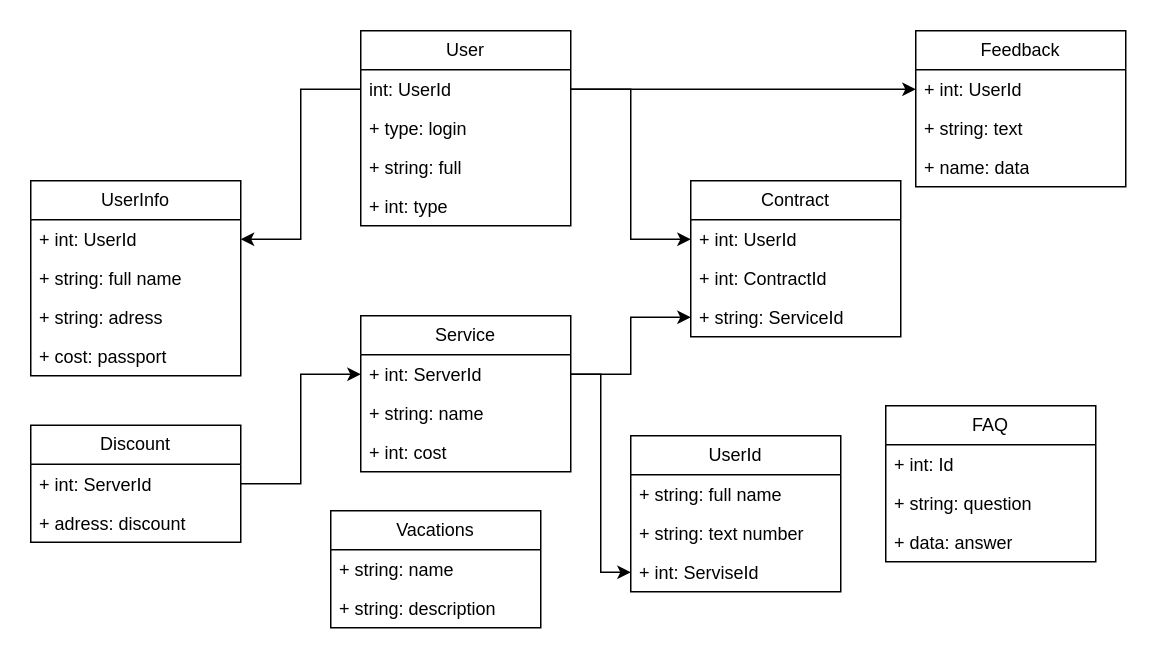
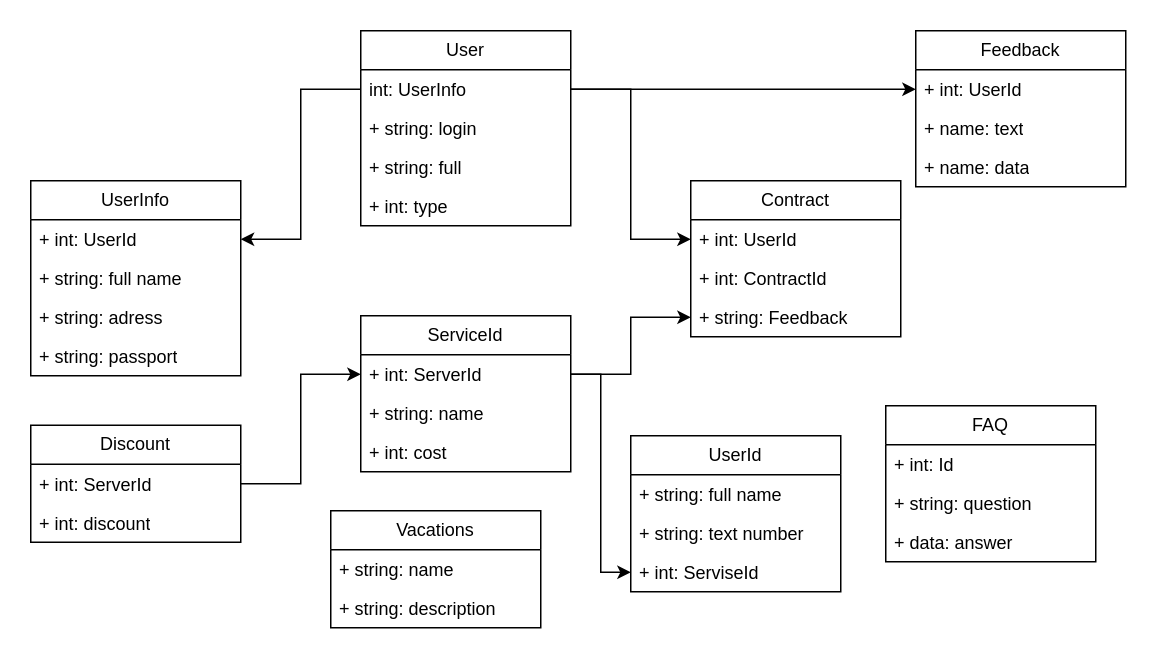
  <mxCell id="0" />
  <mxCell id="1" parent="0" />
  <mxCell id="2" value="UserInfo" style="swimlane;fontStyle=0;childLayout=stackLayout;horizontal=1;startSize=26;fillColor=none;horizontalStack=0;resizeParent=1;resizeParentMax=0;resizeLast=0;collapsible=1;marginBottom=0;whiteSpace=wrap;html=1;" parent="1" vertex="1"><mxGeometry x="20" y="120" width="140" height="130" as="geometry" /></mxCell>
  <mxCell id="3" value="+ int: UserId" style="text;strokeColor=none;fillColor=none;align=left;verticalAlign=top;spacingLeft=4;spacingRight=4;overflow=hidden;rotatable=0;points=[[0,0.5],[1,0.5]];portConstraint=eastwest;whiteSpace=wrap;html=1;" parent="2" vertex="1"><mxGeometry y="26" width="140" height="26" as="geometry" /></mxCell>
  <mxCell id="4" value="+ string: full name" style="text;strokeColor=none;fillColor=none;align=left;verticalAlign=top;spacingLeft=4;spacingRight=4;overflow=hidden;rotatable=0;points=[[0,0.5],[1,0.5]];portConstraint=eastwest;whiteSpace=wrap;html=1;" parent="2" vertex="1"><mxGeometry y="52" width="140" height="26" as="geometry" /></mxCell>
  <mxCell id="5" value="+ string: adress" style="text;strokeColor=none;fillColor=none;align=left;verticalAlign=top;spacingLeft=4;spacingRight=4;overflow=hidden;rotatable=0;points=[[0,0.5],[1,0.5]];portConstraint=eastwest;whiteSpace=wrap;html=1;" parent="2" vertex="1"><mxGeometry y="78" width="140" height="26" as="geometry" /></mxCell>
- <mxCell id="6" value="+ cost: passport" style="text;strokeColor=none;fillColor=none;align=left;verticalAlign=top;spacingLeft=4;spacingRight=4;overflow=hidden;rotatable=0;points=[[0,0.5],[1,0.5]];portConstraint=eastwest;whiteSpace=wrap;html=1;" parent="2" vertex="1"><mxGeometry y="104" width="140" height="26" as="geometry" /></mxCell>
+ <mxCell id="6" value="+ string: passport" style="text;strokeColor=none;fillColor=none;align=left;verticalAlign=top;spacingLeft=4;spacingRight=4;overflow=hidden;rotatable=0;points=[[0,0.5],[1,0.5]];portConstraint=eastwest;whiteSpace=wrap;html=1;" parent="2" vertex="1"><mxGeometry y="104" width="140" height="26" as="geometry" /></mxCell>
  <mxCell id="7" value="User" style="swimlane;fontStyle=0;childLayout=stackLayout;horizontal=1;startSize=26;fillColor=none;horizontalStack=0;resizeParent=1;resizeParentMax=0;resizeLast=0;collapsible=1;marginBottom=0;whiteSpace=wrap;html=1;" parent="1" vertex="1"><mxGeometry x="240" y="20" width="140" height="130" as="geometry" /></mxCell>
- <mxCell id="8" value="int: UserId" style="text;strokeColor=none;fillColor=none;align=left;verticalAlign=top;spacingLeft=4;spacingRight=4;overflow=hidden;rotatable=0;points=[[0,0.5],[1,0.5]];portConstraint=eastwest;whiteSpace=wrap;html=1;" parent="7" vertex="1"><mxGeometry y="26" width="140" height="26" as="geometry" /></mxCell>
- <mxCell id="9" value="+ type: login" style="text;strokeColor=none;fillColor=none;align=left;verticalAlign=top;spacingLeft=4;spacingRight=4;overflow=hidden;rotatable=0;points=[[0,0.5],[1,0.5]];portConstraint=eastwest;whiteSpace=wrap;html=1;" parent="7" vertex="1"><mxGeometry y="52" width="140" height="26" as="geometry" /></mxCell>
+ <mxCell id="8" value="int: UserInfo" style="text;strokeColor=none;fillColor=none;align=left;verticalAlign=top;spacingLeft=4;spacingRight=4;overflow=hidden;rotatable=0;points=[[0,0.5],[1,0.5]];portConstraint=eastwest;whiteSpace=wrap;html=1;" parent="7" vertex="1"><mxGeometry y="26" width="140" height="26" as="geometry" /></mxCell>
+ <mxCell id="9" value="+ string: login" style="text;strokeColor=none;fillColor=none;align=left;verticalAlign=top;spacingLeft=4;spacingRight=4;overflow=hidden;rotatable=0;points=[[0,0.5],[1,0.5]];portConstraint=eastwest;whiteSpace=wrap;html=1;" parent="7" vertex="1"><mxGeometry y="52" width="140" height="26" as="geometry" /></mxCell>
  <mxCell id="10" value="+ string: full" style="text;strokeColor=none;fillColor=none;align=left;verticalAlign=top;spacingLeft=4;spacingRight=4;overflow=hidden;rotatable=0;points=[[0,0.5],[1,0.5]];portConstraint=eastwest;whiteSpace=wrap;html=1;" parent="7" vertex="1"><mxGeometry y="78" width="140" height="26" as="geometry" /></mxCell>
  <mxCell id="11" value="+ int: type" style="text;strokeColor=none;fillColor=none;align=left;verticalAlign=top;spacingLeft=4;spacingRight=4;overflow=hidden;rotatable=0;points=[[0,0.5],[1,0.5]];portConstraint=eastwest;whiteSpace=wrap;html=1;" parent="7" vertex="1"><mxGeometry y="104" width="140" height="26" as="geometry" /></mxCell>
  <mxCell id="12" style="edgeStyle=orthogonalEdgeStyle;rounded=0;orthogonalLoop=1;jettySize=auto;html=1;" parent="1" source="8" target="3" edge="1"><mxGeometry relative="1" as="geometry" /></mxCell>
  <mxCell id="13" value="Contract" style="swimlane;fontStyle=0;childLayout=stackLayout;horizontal=1;startSize=26;fillColor=none;horizontalStack=0;resizeParent=1;resizeParentMax=0;resizeLast=0;collapsible=1;marginBottom=0;whiteSpace=wrap;html=1;" parent="1" vertex="1"><mxGeometry x="460" y="120" width="140" height="104" as="geometry" /></mxCell>
  <mxCell id="14" value="+ int: UserId" style="text;strokeColor=none;fillColor=none;align=left;verticalAlign=top;spacingLeft=4;spacingRight=4;overflow=hidden;rotatable=0;points=[[0,0.5],[1,0.5]];portConstraint=eastwest;whiteSpace=wrap;html=1;" parent="13" vertex="1"><mxGeometry y="26" width="140" height="26" as="geometry" /></mxCell>
  <mxCell id="15" value="+ int: ContractId" style="text;strokeColor=none;fillColor=none;align=left;verticalAlign=top;spacingLeft=4;spacingRight=4;overflow=hidden;rotatable=0;points=[[0,0.5],[1,0.5]];portConstraint=eastwest;whiteSpace=wrap;html=1;" parent="13" vertex="1"><mxGeometry y="52" width="140" height="26" as="geometry" /></mxCell>
- <mxCell id="16" value="+ string: ServiceId" style="text;strokeColor=none;fillColor=none;align=left;verticalAlign=top;spacingLeft=4;spacingRight=4;overflow=hidden;rotatable=0;points=[[0,0.5],[1,0.5]];portConstraint=eastwest;whiteSpace=wrap;html=1;" parent="13" vertex="1"><mxGeometry y="78" width="140" height="26" as="geometry" /></mxCell>
+ <mxCell id="16" value="+ string: Feedback" style="text;strokeColor=none;fillColor=none;align=left;verticalAlign=top;spacingLeft=4;spacingRight=4;overflow=hidden;rotatable=0;points=[[0,0.5],[1,0.5]];portConstraint=eastwest;whiteSpace=wrap;html=1;" parent="13" vertex="1"><mxGeometry y="78" width="140" height="26" as="geometry" /></mxCell>
  <mxCell id="17" style="edgeStyle=orthogonalEdgeStyle;rounded=0;orthogonalLoop=1;jettySize=auto;html=1;entryX=0;entryY=0.5;entryDx=0;entryDy=0;" parent="1" source="8" target="14" edge="1"><mxGeometry relative="1" as="geometry" /></mxCell>
  <mxCell id="18" value="Discount" style="swimlane;fontStyle=0;childLayout=stackLayout;horizontal=1;startSize=26;fillColor=none;horizontalStack=0;resizeParent=1;resizeParentMax=0;resizeLast=0;collapsible=1;marginBottom=0;whiteSpace=wrap;html=1;" parent="1" vertex="1"><mxGeometry x="20" y="283" width="140" height="78" as="geometry" /></mxCell>
  <mxCell id="19" value="+ int: ServerId" style="text;strokeColor=none;fillColor=none;align=left;verticalAlign=top;spacingLeft=4;spacingRight=4;overflow=hidden;rotatable=0;points=[[0,0.5],[1,0.5]];portConstraint=eastwest;whiteSpace=wrap;html=1;" parent="18" vertex="1"><mxGeometry y="26" width="140" height="26" as="geometry" /></mxCell>
- <mxCell id="20" value="+ adress: discount" style="text;strokeColor=none;fillColor=none;align=left;verticalAlign=top;spacingLeft=4;spacingRight=4;overflow=hidden;rotatable=0;points=[[0,0.5],[1,0.5]];portConstraint=eastwest;whiteSpace=wrap;html=1;" parent="18" vertex="1"><mxGeometry y="52" width="140" height="26" as="geometry" /></mxCell>
- <mxCell id="21" value="Service" style="swimlane;fontStyle=0;childLayout=stackLayout;horizontal=1;startSize=26;fillColor=none;horizontalStack=0;resizeParent=1;resizeParentMax=0;resizeLast=0;collapsible=1;marginBottom=0;whiteSpace=wrap;html=1;" parent="1" vertex="1"><mxGeometry x="240" y="210" width="140" height="104" as="geometry" /></mxCell>
+ <mxCell id="20" value="+ int: discount" style="text;strokeColor=none;fillColor=none;align=left;verticalAlign=top;spacingLeft=4;spacingRight=4;overflow=hidden;rotatable=0;points=[[0,0.5],[1,0.5]];portConstraint=eastwest;whiteSpace=wrap;html=1;" parent="18" vertex="1"><mxGeometry y="52" width="140" height="26" as="geometry" /></mxCell>
+ <mxCell id="21" value="ServiceId" style="swimlane;fontStyle=0;childLayout=stackLayout;horizontal=1;startSize=26;fillColor=none;horizontalStack=0;resizeParent=1;resizeParentMax=0;resizeLast=0;collapsible=1;marginBottom=0;whiteSpace=wrap;html=1;" parent="1" vertex="1"><mxGeometry x="240" y="210" width="140" height="104" as="geometry" /></mxCell>
  <mxCell id="22" value="+ int: ServerId" style="text;strokeColor=none;fillColor=none;align=left;verticalAlign=top;spacingLeft=4;spacingRight=4;overflow=hidden;rotatable=0;points=[[0,0.5],[1,0.5]];portConstraint=eastwest;whiteSpace=wrap;html=1;" parent="21" vertex="1"><mxGeometry y="26" width="140" height="26" as="geometry" /></mxCell>
  <mxCell id="23" value="+ string: name" style="text;strokeColor=none;fillColor=none;align=left;verticalAlign=top;spacingLeft=4;spacingRight=4;overflow=hidden;rotatable=0;points=[[0,0.5],[1,0.5]];portConstraint=eastwest;whiteSpace=wrap;html=1;" parent="21" vertex="1"><mxGeometry y="52" width="140" height="26" as="geometry" /></mxCell>
  <mxCell id="24" value="+ int: cost" style="text;strokeColor=none;fillColor=none;align=left;verticalAlign=top;spacingLeft=4;spacingRight=4;overflow=hidden;rotatable=0;points=[[0,0.5],[1,0.5]];portConstraint=eastwest;whiteSpace=wrap;html=1;" parent="21" vertex="1"><mxGeometry y="78" width="140" height="26" as="geometry" /></mxCell>
  <mxCell id="25" style="edgeStyle=orthogonalEdgeStyle;rounded=0;orthogonalLoop=1;jettySize=auto;html=1;entryX=0;entryY=0.5;entryDx=0;entryDy=0;" parent="1" source="22" target="16" edge="1"><mxGeometry relative="1" as="geometry" /></mxCell>
  <mxCell id="26" style="edgeStyle=orthogonalEdgeStyle;rounded=0;orthogonalLoop=1;jettySize=auto;html=1;entryX=0;entryY=0.5;entryDx=0;entryDy=0;" parent="1" source="19" target="22" edge="1"><mxGeometry relative="1" as="geometry" /></mxCell>
  <mxCell id="27" value="FAQ" style="swimlane;fontStyle=0;childLayout=stackLayout;horizontal=1;startSize=26;fillColor=none;horizontalStack=0;resizeParent=1;resizeParentMax=0;resizeLast=0;collapsible=1;marginBottom=0;whiteSpace=wrap;html=1;" parent="1" vertex="1"><mxGeometry x="590" y="270" width="140" height="104" as="geometry" /></mxCell>
  <mxCell id="28" value="+ int: Id" style="text;strokeColor=none;fillColor=none;align=left;verticalAlign=top;spacingLeft=4;spacingRight=4;overflow=hidden;rotatable=0;points=[[0,0.5],[1,0.5]];portConstraint=eastwest;whiteSpace=wrap;html=1;" parent="27" vertex="1"><mxGeometry y="26" width="140" height="26" as="geometry" /></mxCell>
  <mxCell id="29" value="+ string: question" style="text;strokeColor=none;fillColor=none;align=left;verticalAlign=top;spacingLeft=4;spacingRight=4;overflow=hidden;rotatable=0;points=[[0,0.5],[1,0.5]];portConstraint=eastwest;whiteSpace=wrap;html=1;" parent="27" vertex="1"><mxGeometry y="52" width="140" height="26" as="geometry" /></mxCell>
  <mxCell id="30" value="+ data: answer" style="text;strokeColor=none;fillColor=none;align=left;verticalAlign=top;spacingLeft=4;spacingRight=4;overflow=hidden;rotatable=0;points=[[0,0.5],[1,0.5]];portConstraint=eastwest;whiteSpace=wrap;html=1;" parent="27" vertex="1"><mxGeometry y="78" width="140" height="26" as="geometry" /></mxCell>
  <mxCell id="31" value="UserId" style="swimlane;fontStyle=0;childLayout=stackLayout;horizontal=1;startSize=26;fillColor=none;horizontalStack=0;resizeParent=1;resizeParentMax=0;resizeLast=0;collapsible=1;marginBottom=0;whiteSpace=wrap;html=1;" parent="1" vertex="1"><mxGeometry x="420" y="290" width="140" height="104" as="geometry" /></mxCell>
  <mxCell id="32" value="+ string: full name" style="text;strokeColor=none;fillColor=none;align=left;verticalAlign=top;spacingLeft=4;spacingRight=4;overflow=hidden;rotatable=0;points=[[0,0.5],[1,0.5]];portConstraint=eastwest;whiteSpace=wrap;html=1;" parent="31" vertex="1"><mxGeometry y="26" width="140" height="26" as="geometry" /></mxCell>
  <mxCell id="33" value="+ string: text number" style="text;strokeColor=none;fillColor=none;align=left;verticalAlign=top;spacingLeft=4;spacingRight=4;overflow=hidden;rotatable=0;points=[[0,0.5],[1,0.5]];portConstraint=eastwest;whiteSpace=wrap;html=1;" parent="31" vertex="1"><mxGeometry y="52" width="140" height="26" as="geometry" /></mxCell>
  <mxCell id="34" value="+ int: ServiseId" style="text;strokeColor=none;fillColor=none;align=left;verticalAlign=top;spacingLeft=4;spacingRight=4;overflow=hidden;rotatable=0;points=[[0,0.5],[1,0.5]];portConstraint=eastwest;whiteSpace=wrap;html=1;" parent="31" vertex="1"><mxGeometry y="78" width="140" height="26" as="geometry" /></mxCell>
  <mxCell id="35" style="edgeStyle=orthogonalEdgeStyle;rounded=0;orthogonalLoop=1;jettySize=auto;html=1;entryX=0;entryY=0.5;entryDx=0;entryDy=0;" parent="1" source="22" target="34" edge="1"><mxGeometry relative="1" as="geometry" /></mxCell>
  <mxCell id="36" value="Feedback" style="swimlane;fontStyle=0;childLayout=stackLayout;horizontal=1;startSize=26;fillColor=none;horizontalStack=0;resizeParent=1;resizeParentMax=0;resizeLast=0;collapsible=1;marginBottom=0;whiteSpace=wrap;html=1;" parent="1" vertex="1"><mxGeometry x="610" y="20" width="140" height="104" as="geometry" /></mxCell>
  <mxCell id="37" value="+ int: UserId" style="text;strokeColor=none;fillColor=none;align=left;verticalAlign=top;spacingLeft=4;spacingRight=4;overflow=hidden;rotatable=0;points=[[0,0.5],[1,0.5]];portConstraint=eastwest;whiteSpace=wrap;html=1;" parent="36" vertex="1"><mxGeometry y="26" width="140" height="26" as="geometry" /></mxCell>
- <mxCell id="38" value="+ string: text" style="text;strokeColor=none;fillColor=none;align=left;verticalAlign=top;spacingLeft=4;spacingRight=4;overflow=hidden;rotatable=0;points=[[0,0.5],[1,0.5]];portConstraint=eastwest;whiteSpace=wrap;html=1;" parent="36" vertex="1"><mxGeometry y="52" width="140" height="26" as="geometry" /></mxCell>
+ <mxCell id="38" value="+ name: text" style="text;strokeColor=none;fillColor=none;align=left;verticalAlign=top;spacingLeft=4;spacingRight=4;overflow=hidden;rotatable=0;points=[[0,0.5],[1,0.5]];portConstraint=eastwest;whiteSpace=wrap;html=1;" parent="36" vertex="1"><mxGeometry y="52" width="140" height="26" as="geometry" /></mxCell>
  <mxCell id="39" value="+ name: data" style="text;strokeColor=none;fillColor=none;align=left;verticalAlign=top;spacingLeft=4;spacingRight=4;overflow=hidden;rotatable=0;points=[[0,0.5],[1,0.5]];portConstraint=eastwest;whiteSpace=wrap;html=1;" parent="36" vertex="1"><mxGeometry y="78" width="140" height="26" as="geometry" /></mxCell>
  <mxCell id="40" style="edgeStyle=orthogonalEdgeStyle;rounded=0;orthogonalLoop=1;jettySize=auto;html=1;entryX=0;entryY=0.5;entryDx=0;entryDy=0;" parent="1" source="8" target="37" edge="1"><mxGeometry relative="1" as="geometry" /></mxCell>
  <mxCell id="41" value="Vacations" style="swimlane;fontStyle=0;childLayout=stackLayout;horizontal=1;startSize=26;fillColor=none;horizontalStack=0;resizeParent=1;resizeParentMax=0;resizeLast=0;collapsible=1;marginBottom=0;whiteSpace=wrap;html=1;" vertex="1" parent="1"><mxGeometry x="220" y="340" width="140" height="78" as="geometry" /></mxCell>
  <mxCell id="42" value="+ string: name" style="text;strokeColor=none;fillColor=none;align=left;verticalAlign=top;spacingLeft=4;spacingRight=4;overflow=hidden;rotatable=0;points=[[0,0.5],[1,0.5]];portConstraint=eastwest;whiteSpace=wrap;html=1;" vertex="1" parent="41"><mxGeometry y="26" width="140" height="26" as="geometry" /></mxCell>
  <mxCell id="43" value="+ string: description" style="text;strokeColor=none;fillColor=none;align=left;verticalAlign=top;spacingLeft=4;spacingRight=4;overflow=hidden;rotatable=0;points=[[0,0.5],[1,0.5]];portConstraint=eastwest;whiteSpace=wrap;html=1;" vertex="1" parent="41"><mxGeometry y="52" width="140" height="26" as="geometry" /></mxCell>
